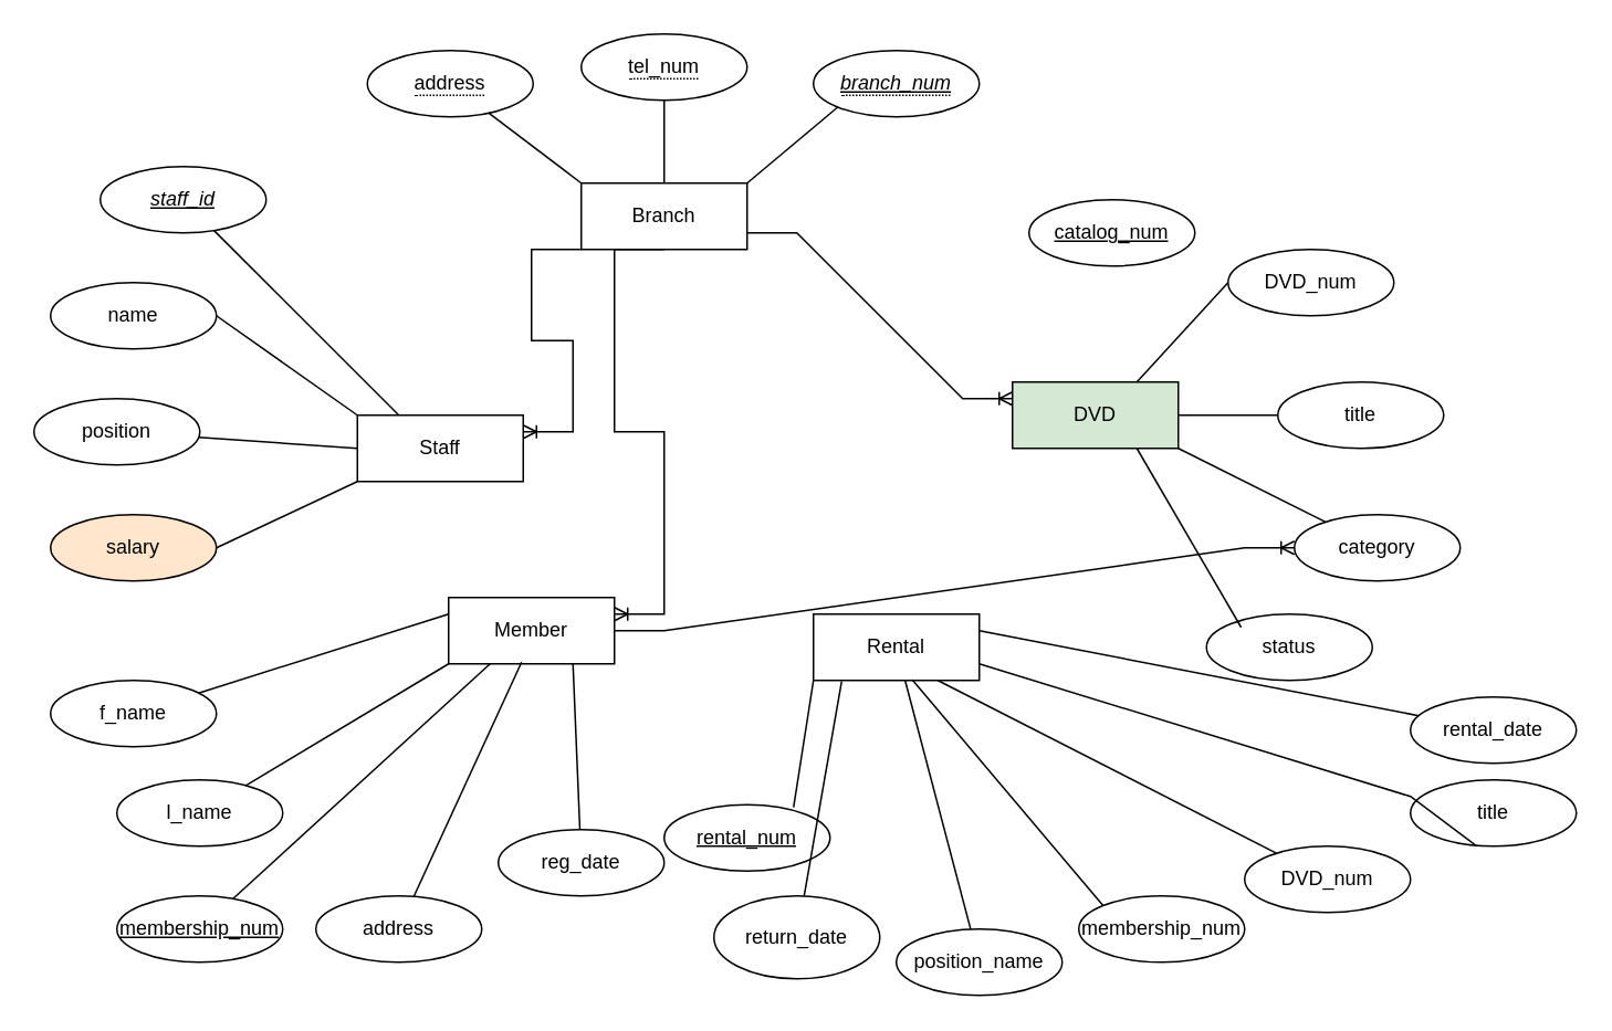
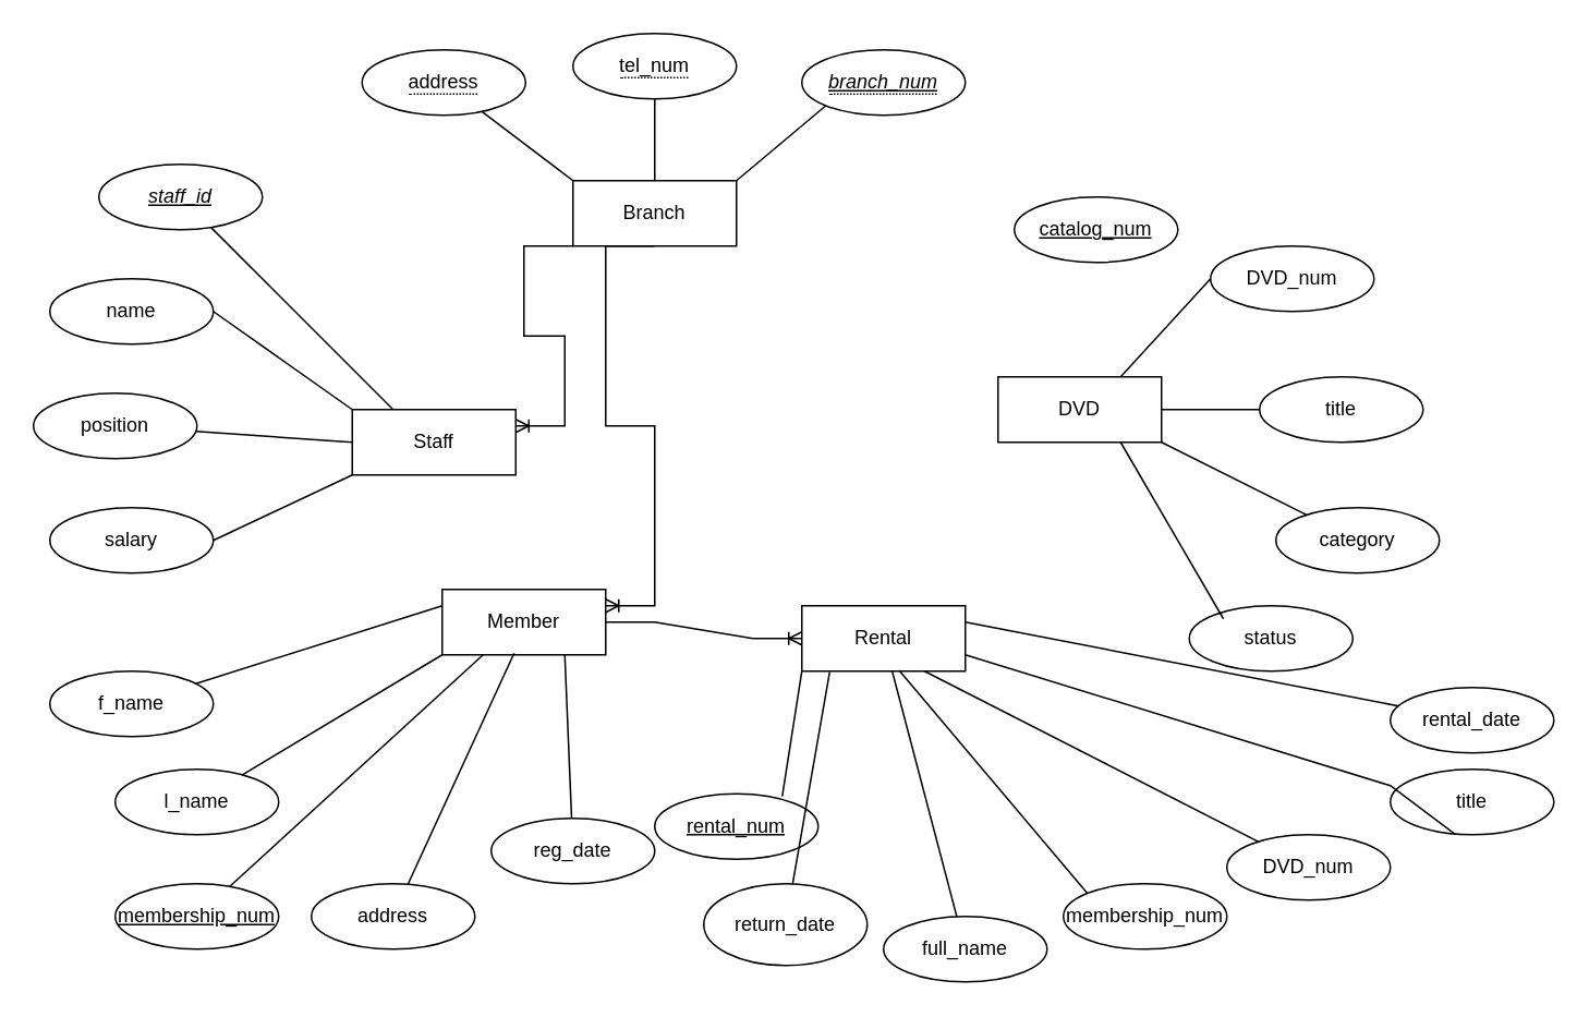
  <mxCell id="0" />
  <mxCell id="1" parent="0" />
  <mxCell id="2" value="Branch&lt;br&gt;" style="whiteSpace=wrap;html=1;align=center;" vertex="1" parent="1"><mxGeometry x="350" y="110" width="100" height="40" as="geometry" /></mxCell>
  <mxCell id="3" value="Staff&lt;br&gt;" style="whiteSpace=wrap;html=1;align=center;" vertex="1" parent="1"><mxGeometry x="215" y="250" width="100" height="40" as="geometry" /></mxCell>
- <mxCell id="4" value="DVD&lt;br&gt;" style="whiteSpace=wrap;html=1;align=center;fillColor=#d5e8d4;" vertex="1" parent="1"><mxGeometry x="610" y="230" width="100" height="40" as="geometry" /></mxCell>
+ <mxCell id="4" value="DVD&lt;br&gt;" style="whiteSpace=wrap;html=1;align=center;" vertex="1" parent="1"><mxGeometry x="610" y="230" width="100" height="40" as="geometry" /></mxCell>
  <mxCell id="5" value="Member&lt;br&gt;" style="whiteSpace=wrap;html=1;align=center;" vertex="1" parent="1"><mxGeometry x="270" y="360" width="100" height="40" as="geometry" /></mxCell>
  <mxCell id="6" value="Rental" style="whiteSpace=wrap;html=1;align=center;" vertex="1" parent="1"><mxGeometry x="490" y="370" width="100" height="40" as="geometry" /></mxCell>
  <mxCell id="7" value="&lt;span style=&quot;border-bottom: 1px dotted&quot;&gt;address&lt;/span&gt;" style="ellipse;whiteSpace=wrap;html=1;align=center;" vertex="1" parent="1"><mxGeometry x="221" y="30" width="100" height="40" as="geometry" /></mxCell>
  <mxCell id="8" value="&lt;span style=&quot;border-bottom: 1px dotted&quot;&gt;tel_num&lt;/span&gt;" style="ellipse;whiteSpace=wrap;html=1;align=center;" vertex="1" parent="1"><mxGeometry x="350" y="20" width="100" height="40" as="geometry" /></mxCell>
  <mxCell id="9" value="&lt;span style=&quot;border-bottom: 1px dotted&quot;&gt;&lt;i&gt;&lt;u&gt;branch_num&lt;/u&gt;&lt;/i&gt;&lt;br&gt;&lt;/span&gt;" style="ellipse;whiteSpace=wrap;html=1;align=center;" vertex="1" parent="1"><mxGeometry x="490" y="30" width="100" height="40" as="geometry" /></mxCell>
  <mxCell id="10" value="" style="endArrow=none;html=1;rounded=0;exitX=0;exitY=0;exitDx=0;exitDy=0;" edge="1" parent="1" source="2" target="7"><mxGeometry relative="1" as="geometry"><mxPoint x="360" y="270" as="sourcePoint" /><mxPoint x="520" y="270" as="targetPoint" /></mxGeometry></mxCell>
  <mxCell id="11" value="" style="endArrow=none;html=1;rounded=0;entryX=0.5;entryY=0;entryDx=0;entryDy=0;" edge="1" parent="1" source="8" target="2"><mxGeometry relative="1" as="geometry"><mxPoint x="360" y="270" as="sourcePoint" /><mxPoint x="520" y="270" as="targetPoint" /></mxGeometry></mxCell>
  <mxCell id="12" value="" style="endArrow=none;html=1;rounded=0;entryX=1;entryY=0;entryDx=0;entryDy=0;exitX=0;exitY=1;exitDx=0;exitDy=0;" edge="1" parent="1" source="9" target="2"><mxGeometry relative="1" as="geometry"><mxPoint x="360" y="270" as="sourcePoint" /><mxPoint x="520" y="270" as="targetPoint" /></mxGeometry></mxCell>
- <mxCell id="13" value="salary" style="ellipse;whiteSpace=wrap;html=1;align=center;fillColor=#ffe6cc;" vertex="1" parent="1"><mxGeometry x="30" y="310" width="100" height="40" as="geometry" /></mxCell>
+ <mxCell id="13" value="salary" style="ellipse;whiteSpace=wrap;html=1;align=center;" vertex="1" parent="1"><mxGeometry x="30" y="310" width="100" height="40" as="geometry" /></mxCell>
  <mxCell id="14" value="position" style="ellipse;whiteSpace=wrap;html=1;align=center;" vertex="1" parent="1"><mxGeometry x="20" y="240" width="100" height="40" as="geometry" /></mxCell>
  <mxCell id="15" value="name" style="ellipse;whiteSpace=wrap;html=1;align=center;" vertex="1" parent="1"><mxGeometry x="30" y="170" width="100" height="40" as="geometry" /></mxCell>
  <mxCell id="16" value="&lt;i&gt;&lt;u&gt;staff_id&lt;/u&gt;&lt;/i&gt;" style="ellipse;whiteSpace=wrap;html=1;align=center;" vertex="1" parent="1"><mxGeometry x="60" y="100" width="100" height="40" as="geometry" /></mxCell>
  <mxCell id="17" value="" style="endArrow=none;html=1;rounded=0;exitX=0.25;exitY=0;exitDx=0;exitDy=0;" edge="1" parent="1" source="3" target="16"><mxGeometry relative="1" as="geometry"><mxPoint x="360" y="270" as="sourcePoint" /><mxPoint x="520" y="270" as="targetPoint" /></mxGeometry></mxCell>
  <mxCell id="18" value="" style="endArrow=none;html=1;rounded=0;exitX=0;exitY=0;exitDx=0;exitDy=0;entryX=1;entryY=0.5;entryDx=0;entryDy=0;" edge="1" parent="1" source="3" target="15"><mxGeometry relative="1" as="geometry"><mxPoint x="360" y="270" as="sourcePoint" /><mxPoint x="520" y="270" as="targetPoint" /></mxGeometry></mxCell>
  <mxCell id="19" value="" style="endArrow=none;html=1;rounded=0;exitX=0;exitY=1;exitDx=0;exitDy=0;entryX=1;entryY=0.5;entryDx=0;entryDy=0;" edge="1" parent="1" source="3" target="13"><mxGeometry relative="1" as="geometry"><mxPoint x="360" y="270" as="sourcePoint" /><mxPoint x="110" y="320" as="targetPoint" /></mxGeometry></mxCell>
  <mxCell id="20" value="" style="endArrow=none;html=1;rounded=0;exitX=0;exitY=0.5;exitDx=0;exitDy=0;" edge="1" parent="1" source="3" target="14"><mxGeometry relative="1" as="geometry"><mxPoint x="360" y="270" as="sourcePoint" /><mxPoint x="520" y="270" as="targetPoint" /></mxGeometry></mxCell>
  <mxCell id="21" value="status" style="ellipse;whiteSpace=wrap;html=1;align=center;" vertex="1" parent="1"><mxGeometry x="727" y="370" width="100" height="40" as="geometry" /></mxCell>
  <mxCell id="22" value="category" style="ellipse;whiteSpace=wrap;html=1;align=center;" vertex="1" parent="1"><mxGeometry x="780" y="310" width="100" height="40" as="geometry" /></mxCell>
  <mxCell id="23" value="title" style="ellipse;whiteSpace=wrap;html=1;align=center;" vertex="1" parent="1"><mxGeometry x="770" y="230" width="100" height="40" as="geometry" /></mxCell>
  <mxCell id="24" value="DVD_num" style="ellipse;whiteSpace=wrap;html=1;align=center;" vertex="1" parent="1"><mxGeometry x="740" y="150" width="100" height="40" as="geometry" /></mxCell>
  <mxCell id="25" value="&lt;u&gt;catalog_num&lt;/u&gt;" style="ellipse;whiteSpace=wrap;html=1;align=center;" vertex="1" parent="1"><mxGeometry x="620" y="120" width="100" height="40" as="geometry" /></mxCell>
  <mxCell id="26" value="" style="endArrow=none;html=1;rounded=0;entryX=0.75;entryY=1;entryDx=0;entryDy=0;exitX=0.209;exitY=0.2;exitDx=0;exitDy=0;exitPerimeter=0;" edge="1" parent="1" source="21" target="4"><mxGeometry relative="1" as="geometry"><mxPoint x="400" y="270" as="sourcePoint" /><mxPoint x="560" y="270" as="targetPoint" /></mxGeometry></mxCell>
  <mxCell id="27" value="" style="endArrow=none;html=1;rounded=0;entryX=1;entryY=1;entryDx=0;entryDy=0;" edge="1" parent="1" source="22" target="4"><mxGeometry relative="1" as="geometry"><mxPoint x="400" y="270" as="sourcePoint" /><mxPoint x="560" y="270" as="targetPoint" /></mxGeometry></mxCell>
  <mxCell id="28" value="" style="endArrow=none;html=1;rounded=0;entryX=1;entryY=0.5;entryDx=0;entryDy=0;" edge="1" parent="1" source="23" target="4"><mxGeometry relative="1" as="geometry"><mxPoint x="400" y="270" as="sourcePoint" /><mxPoint x="560" y="270" as="targetPoint" /></mxGeometry></mxCell>
  <mxCell id="29" value="" style="endArrow=none;html=1;rounded=0;exitX=0.75;exitY=0;exitDx=0;exitDy=0;entryX=0;entryY=0.5;entryDx=0;entryDy=0;" edge="1" parent="1" source="4" target="24"><mxGeometry relative="1" as="geometry"><mxPoint x="400" y="270" as="sourcePoint" /><mxPoint x="560" y="270" as="targetPoint" /></mxGeometry></mxCell>
  <mxCell id="30" value="reg_date" style="ellipse;whiteSpace=wrap;html=1;align=center;" vertex="1" parent="1"><mxGeometry x="300" y="500" width="100" height="40" as="geometry" /></mxCell>
  <mxCell id="31" value="address" style="ellipse;whiteSpace=wrap;html=1;align=center;" vertex="1" parent="1"><mxGeometry x="190" y="540" width="100" height="40" as="geometry" /></mxCell>
  <mxCell id="32" value="l_name" style="ellipse;whiteSpace=wrap;html=1;align=center;" vertex="1" parent="1"><mxGeometry x="70" y="470" width="100" height="40" as="geometry" /></mxCell>
  <mxCell id="33" value="f_name" style="ellipse;whiteSpace=wrap;html=1;align=center;" vertex="1" parent="1"><mxGeometry x="30" y="410" width="100" height="40" as="geometry" /></mxCell>
  <mxCell id="34" value="" style="endArrow=none;html=1;rounded=0;exitX=0.75;exitY=1;exitDx=0;exitDy=0;" edge="1" parent="1" source="5" target="30"><mxGeometry relative="1" as="geometry"><mxPoint x="370" y="220" as="sourcePoint" /><mxPoint x="530" y="220" as="targetPoint" /></mxGeometry></mxCell>
  <mxCell id="35" value="" style="endArrow=none;html=1;rounded=0;exitX=0.44;exitY=0.975;exitDx=0;exitDy=0;exitPerimeter=0;" edge="1" parent="1" source="5" target="31"><mxGeometry relative="1" as="geometry"><mxPoint x="370" y="220" as="sourcePoint" /><mxPoint x="530" y="220" as="targetPoint" /></mxGeometry></mxCell>
  <mxCell id="36" value="" style="endArrow=none;html=1;rounded=0;exitX=0;exitY=1;exitDx=0;exitDy=0;" edge="1" parent="1" source="5" target="32"><mxGeometry relative="1" as="geometry"><mxPoint x="370" y="220" as="sourcePoint" /><mxPoint x="530" y="220" as="targetPoint" /></mxGeometry></mxCell>
  <mxCell id="37" value="" style="endArrow=none;html=1;rounded=0;exitX=0;exitY=0.25;exitDx=0;exitDy=0;" edge="1" parent="1" source="5" target="33"><mxGeometry relative="1" as="geometry"><mxPoint x="370" y="220" as="sourcePoint" /><mxPoint x="530" y="220" as="targetPoint" /></mxGeometry></mxCell>
  <mxCell id="38" value="return_date" style="ellipse;whiteSpace=wrap;html=1;align=center;" vertex="1" parent="1"><mxGeometry x="430" y="540" width="100" height="50" as="geometry" /></mxCell>
  <mxCell id="39" value="rental_date" style="ellipse;whiteSpace=wrap;html=1;align=center;" vertex="1" parent="1"><mxGeometry x="850" y="420" width="100" height="40" as="geometry" /></mxCell>
  <mxCell id="40" value="title" style="ellipse;whiteSpace=wrap;html=1;align=center;" vertex="1" parent="1"><mxGeometry x="850" y="470" width="100" height="40" as="geometry" /></mxCell>
  <mxCell id="41" value="DVD_num" style="ellipse;whiteSpace=wrap;html=1;align=center;" vertex="1" parent="1"><mxGeometry x="750" y="510" width="100" height="40" as="geometry" /></mxCell>
  <mxCell id="42" value="membership_num" style="ellipse;whiteSpace=wrap;html=1;align=center;" vertex="1" parent="1"><mxGeometry x="650" y="540" width="100" height="40" as="geometry" /></mxCell>
- <mxCell id="43" value="position_name" style="ellipse;whiteSpace=wrap;html=1;align=center;" vertex="1" parent="1"><mxGeometry x="540" y="560" width="100" height="40" as="geometry" /></mxCell>
+ <mxCell id="43" value="full_name" style="ellipse;whiteSpace=wrap;html=1;align=center;" vertex="1" parent="1"><mxGeometry x="540" y="560" width="100" height="40" as="geometry" /></mxCell>
  <mxCell id="44" value="&lt;u&gt;rental_num&lt;/u&gt;" style="ellipse;whiteSpace=wrap;html=1;align=center;" vertex="1" parent="1"><mxGeometry x="400" y="485" width="100" height="40" as="geometry" /></mxCell>
  <mxCell id="45" value="&lt;u&gt;membership_num&lt;/u&gt;" style="ellipse;whiteSpace=wrap;html=1;align=center;" vertex="1" parent="1"><mxGeometry x="70" y="540" width="100" height="40" as="geometry" /></mxCell>
  <mxCell id="46" value="" style="endArrow=none;html=1;rounded=0;entryX=0.25;entryY=1;entryDx=0;entryDy=0;" edge="1" parent="1" source="45" target="5"><mxGeometry relative="1" as="geometry"><mxPoint x="470" y="250" as="sourcePoint" /><mxPoint x="630" y="250" as="targetPoint" /></mxGeometry></mxCell>
  <mxCell id="47" value="" style="endArrow=none;html=1;rounded=0;exitX=1;exitY=0.75;exitDx=0;exitDy=0;" edge="1" parent="1" source="6"><mxGeometry relative="1" as="geometry"><mxPoint x="470" y="250" as="sourcePoint" /><mxPoint x="850" y="480" as="targetPoint" /><Array as="points"><mxPoint x="850" y="480" /><mxPoint x="890" y="510" /></Array></mxGeometry></mxCell>
  <mxCell id="48" value="" style="endArrow=none;html=1;rounded=0;exitX=0.75;exitY=1;exitDx=0;exitDy=0;" edge="1" parent="1" source="6" target="41"><mxGeometry relative="1" as="geometry"><mxPoint x="630" y="450" as="sourcePoint" /><mxPoint x="630" y="250" as="targetPoint" /></mxGeometry></mxCell>
  <mxCell id="49" value="" style="endArrow=none;html=1;rounded=0;exitX=0.595;exitY=0.988;exitDx=0;exitDy=0;exitPerimeter=0;entryX=0;entryY=0;entryDx=0;entryDy=0;" edge="1" parent="1" source="6" target="42"><mxGeometry relative="1" as="geometry"><mxPoint x="470" y="250" as="sourcePoint" /><mxPoint x="630" y="250" as="targetPoint" /></mxGeometry></mxCell>
  <mxCell id="50" value="" style="endArrow=none;html=1;rounded=0;" edge="1" parent="1" source="6" target="43"><mxGeometry relative="1" as="geometry"><mxPoint x="470" y="250" as="sourcePoint" /><mxPoint x="630" y="250" as="targetPoint" /></mxGeometry></mxCell>
  <mxCell id="51" value="" style="endArrow=none;html=1;rounded=0;exitX=0.17;exitY=1.013;exitDx=0;exitDy=0;exitPerimeter=0;" edge="1" parent="1" source="6" target="38"><mxGeometry relative="1" as="geometry"><mxPoint x="470" y="250" as="sourcePoint" /><mxPoint x="630" y="250" as="targetPoint" /></mxGeometry></mxCell>
  <mxCell id="52" value="" style="endArrow=none;html=1;rounded=0;entryX=0;entryY=1;entryDx=0;entryDy=0;exitX=0.78;exitY=0.038;exitDx=0;exitDy=0;exitPerimeter=0;" edge="1" parent="1" source="44" target="6"><mxGeometry relative="1" as="geometry"><mxPoint x="470" y="250" as="sourcePoint" /><mxPoint x="630" y="250" as="targetPoint" /></mxGeometry></mxCell>
  <mxCell id="53" value="" style="endArrow=none;html=1;rounded=0;exitX=1;exitY=0.25;exitDx=0;exitDy=0;" edge="1" parent="1" source="6" target="39"><mxGeometry relative="1" as="geometry"><mxPoint x="640" y="440" as="sourcePoint" /><mxPoint x="630" y="250" as="targetPoint" /></mxGeometry></mxCell>
  <mxCell id="54" value="" style="edgeStyle=entityRelationEdgeStyle;fontSize=12;html=1;endArrow=ERoneToMany;rounded=0;exitX=0;exitY=1;exitDx=0;exitDy=0;entryX=1;entryY=0.25;entryDx=0;entryDy=0;" edge="1" parent="1" source="2" target="3"><mxGeometry width="100" height="100" relative="1" as="geometry"><mxPoint x="380" y="340" as="sourcePoint" /><mxPoint x="480" y="240" as="targetPoint" /></mxGeometry></mxCell>
- <mxCell id="55" value="" style="edgeStyle=entityRelationEdgeStyle;fontSize=12;html=1;endArrow=ERoneToMany;rounded=0;entryX=0;entryY=0.25;entryDx=0;entryDy=0;exitX=1;exitY=0.75;exitDx=0;exitDy=0;" edge="1" parent="1" source="2" target="4"><mxGeometry width="100" height="100" relative="1" as="geometry"><mxPoint x="380" y="340" as="sourcePoint" /><mxPoint x="480" y="240" as="targetPoint" /></mxGeometry></mxCell>
- <mxCell id="56" value="" style="edgeStyle=entityRelationEdgeStyle;fontSize=12;html=1;endArrow=ERoneToMany;rounded=0;exitX=1;exitY=0.5;exitDx=0;exitDy=0;" edge="1" parent="1" source="5" target="22"><mxGeometry width="100" height="100" relative="1" as="geometry"><mxPoint x="380" y="340" as="sourcePoint" /><mxPoint x="480" y="240" as="targetPoint" /></mxGeometry></mxCell>
+ <mxCell id="56" value="" style="edgeStyle=entityRelationEdgeStyle;fontSize=12;html=1;endArrow=ERoneToMany;rounded=0;exitX=1;exitY=0.5;exitDx=0;exitDy=0;entryX=0;entryY=0.5;entryDx=0;entryDy=0;" edge="1" parent="1" source="5" target="6"><mxGeometry width="100" height="100" relative="1" as="geometry"><mxPoint x="380" y="340" as="sourcePoint" /><mxPoint x="480" y="240" as="targetPoint" /></mxGeometry></mxCell>
  <mxCell id="57" value="" style="edgeStyle=entityRelationEdgeStyle;fontSize=12;html=1;endArrow=ERoneToMany;rounded=0;exitX=0.5;exitY=1;exitDx=0;exitDy=0;entryX=1;entryY=0.25;entryDx=0;entryDy=0;" edge="1" parent="1" source="2" target="5"><mxGeometry width="100" height="100" relative="1" as="geometry"><mxPoint x="380" y="340" as="sourcePoint" /><mxPoint x="480" y="240" as="targetPoint" /></mxGeometry></mxCell>
